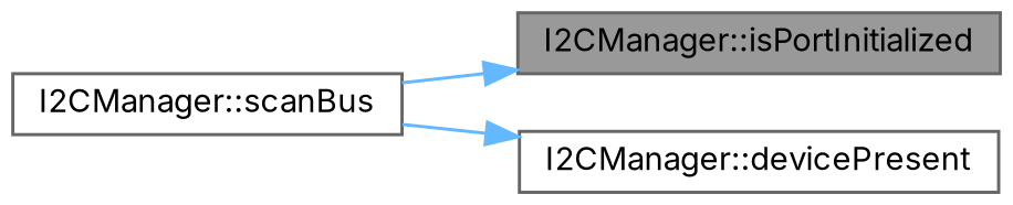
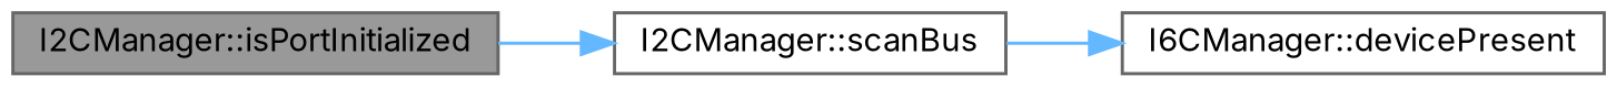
  digraph {
    fontname=Inter
    rankdir=RL
    node [color=grey40 fillcolor=white fontname=Inter fontsize=10 shape=box style=filled]
    edge [color=steelblue1 dir=back fontname=Inter fontsize=10 labelfontname=Helvetica labelfontsize=10 style=solid]
    n1 [color=gray40 fillcolor=grey60 fontcolor=black height=0.2 label="I2CManager::isPortInitialized" width=0.4]
    n2 [height=0.2 label="I2CManager::scanBus" width=0.4]
-   n3 [height=0.2 label="I2CManager::devicePresent" width=0.4]
-   n1 -> n2
+   n3 [height=0.2 label="I6CManager::devicePresent" width=0.4]
+   n2 -> n1
    n3 -> n2
  }
